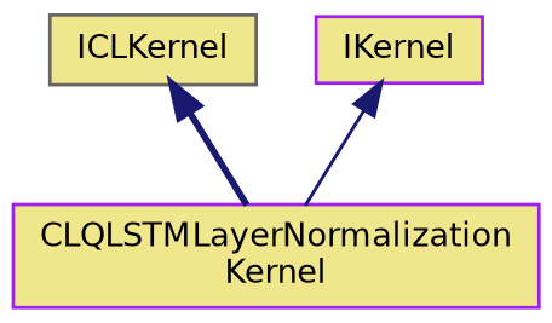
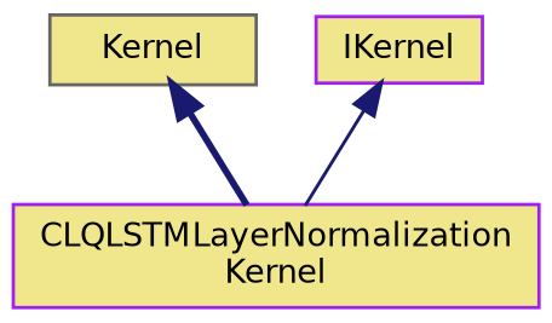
  digraph {
    node [color=purple fillcolor=khaki fontname=Helvetica fontsize=10 shape=record style=filled]
    edge [color=midnightblue dir=back fontname=Helvetica fontsize=10 labelfontname=Helvetica labelfontsize=10]
    n1 [fontcolor=black height=0.2 label="CLQLSTMLayerNormalization\lKernel" width=0.4]
-   n2 [color=gray40 height=0.2 label=ICLKernel width=0.4]
+   n2 [color=gray40 height=0.2 label=Kernel width=0.4]
    n3 [height=0.2 label=IKernel width=0.4]
    n2 -> n1 [style=bold]
    n3 -> n1 [style=solid]
  }
